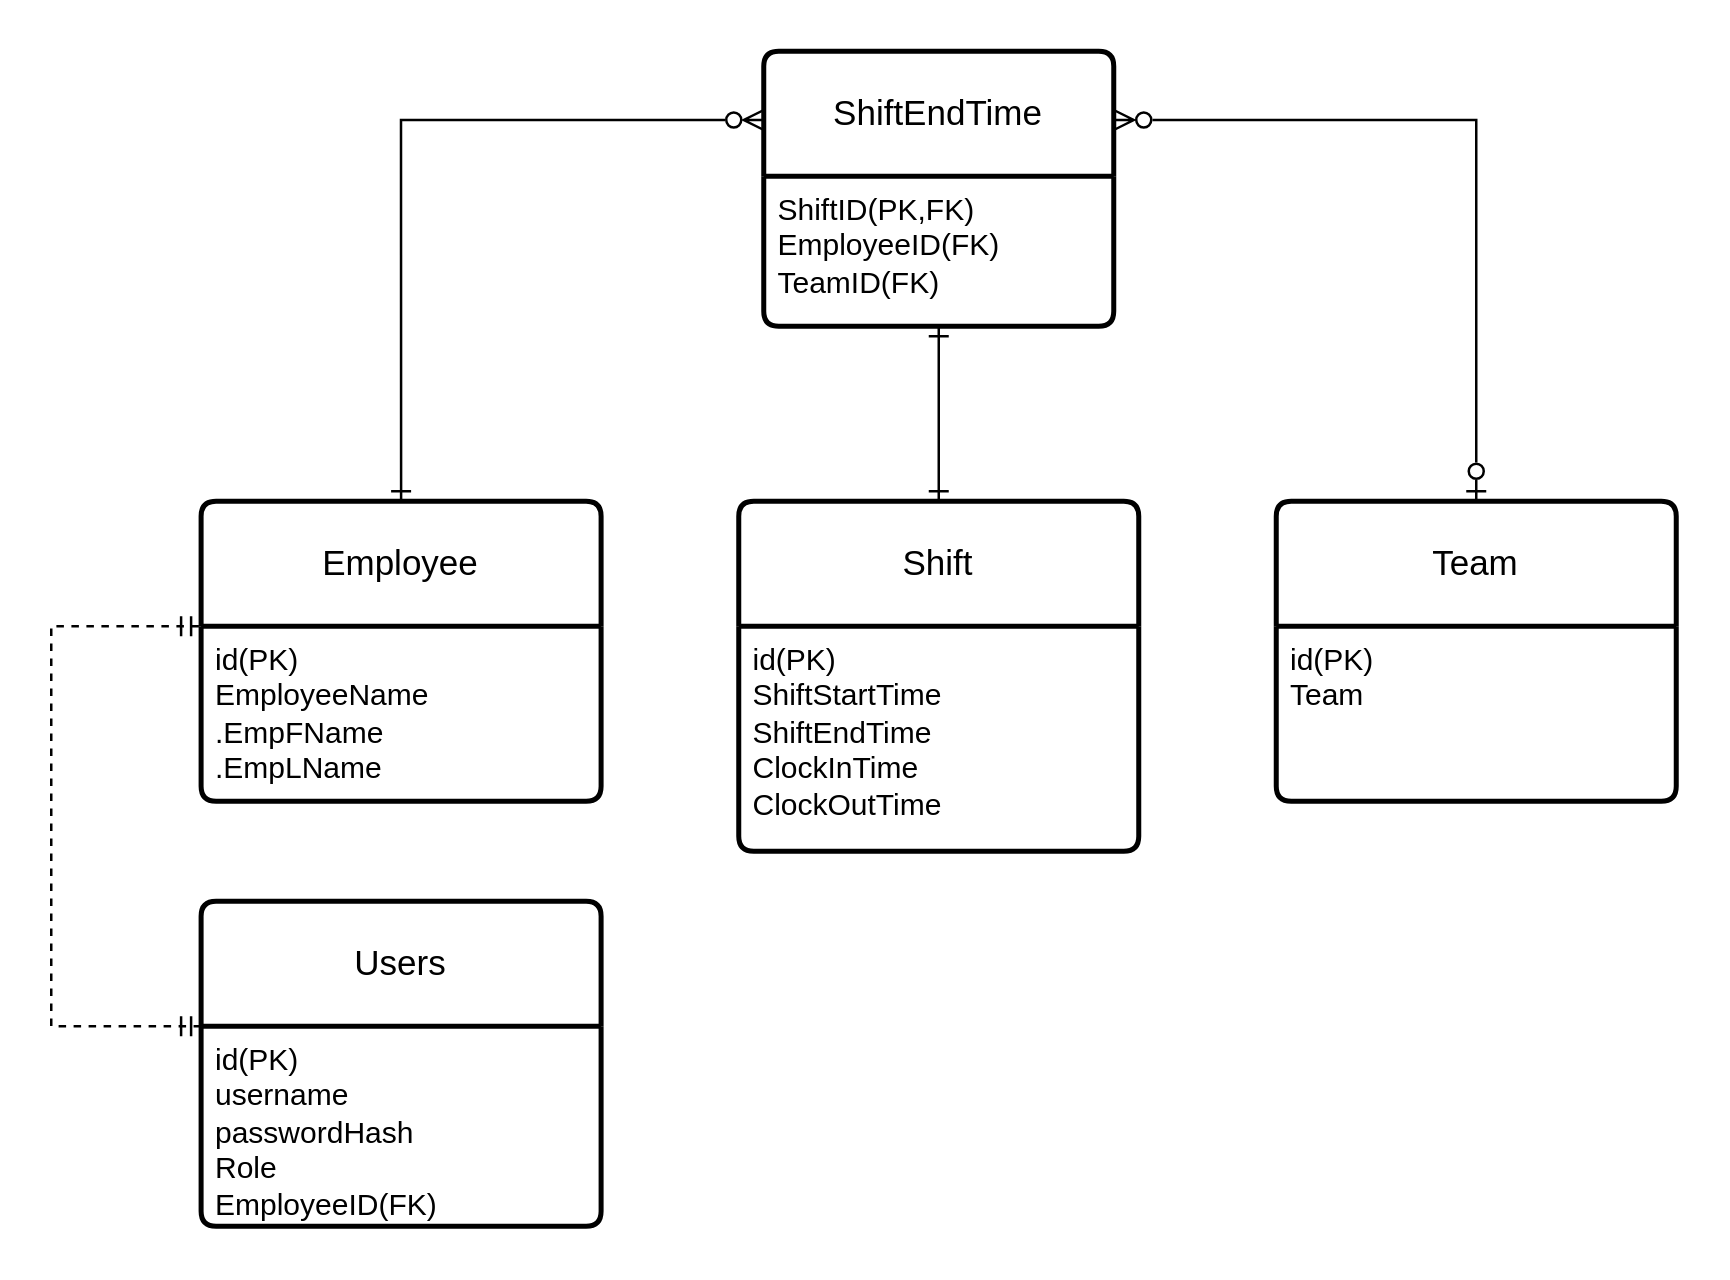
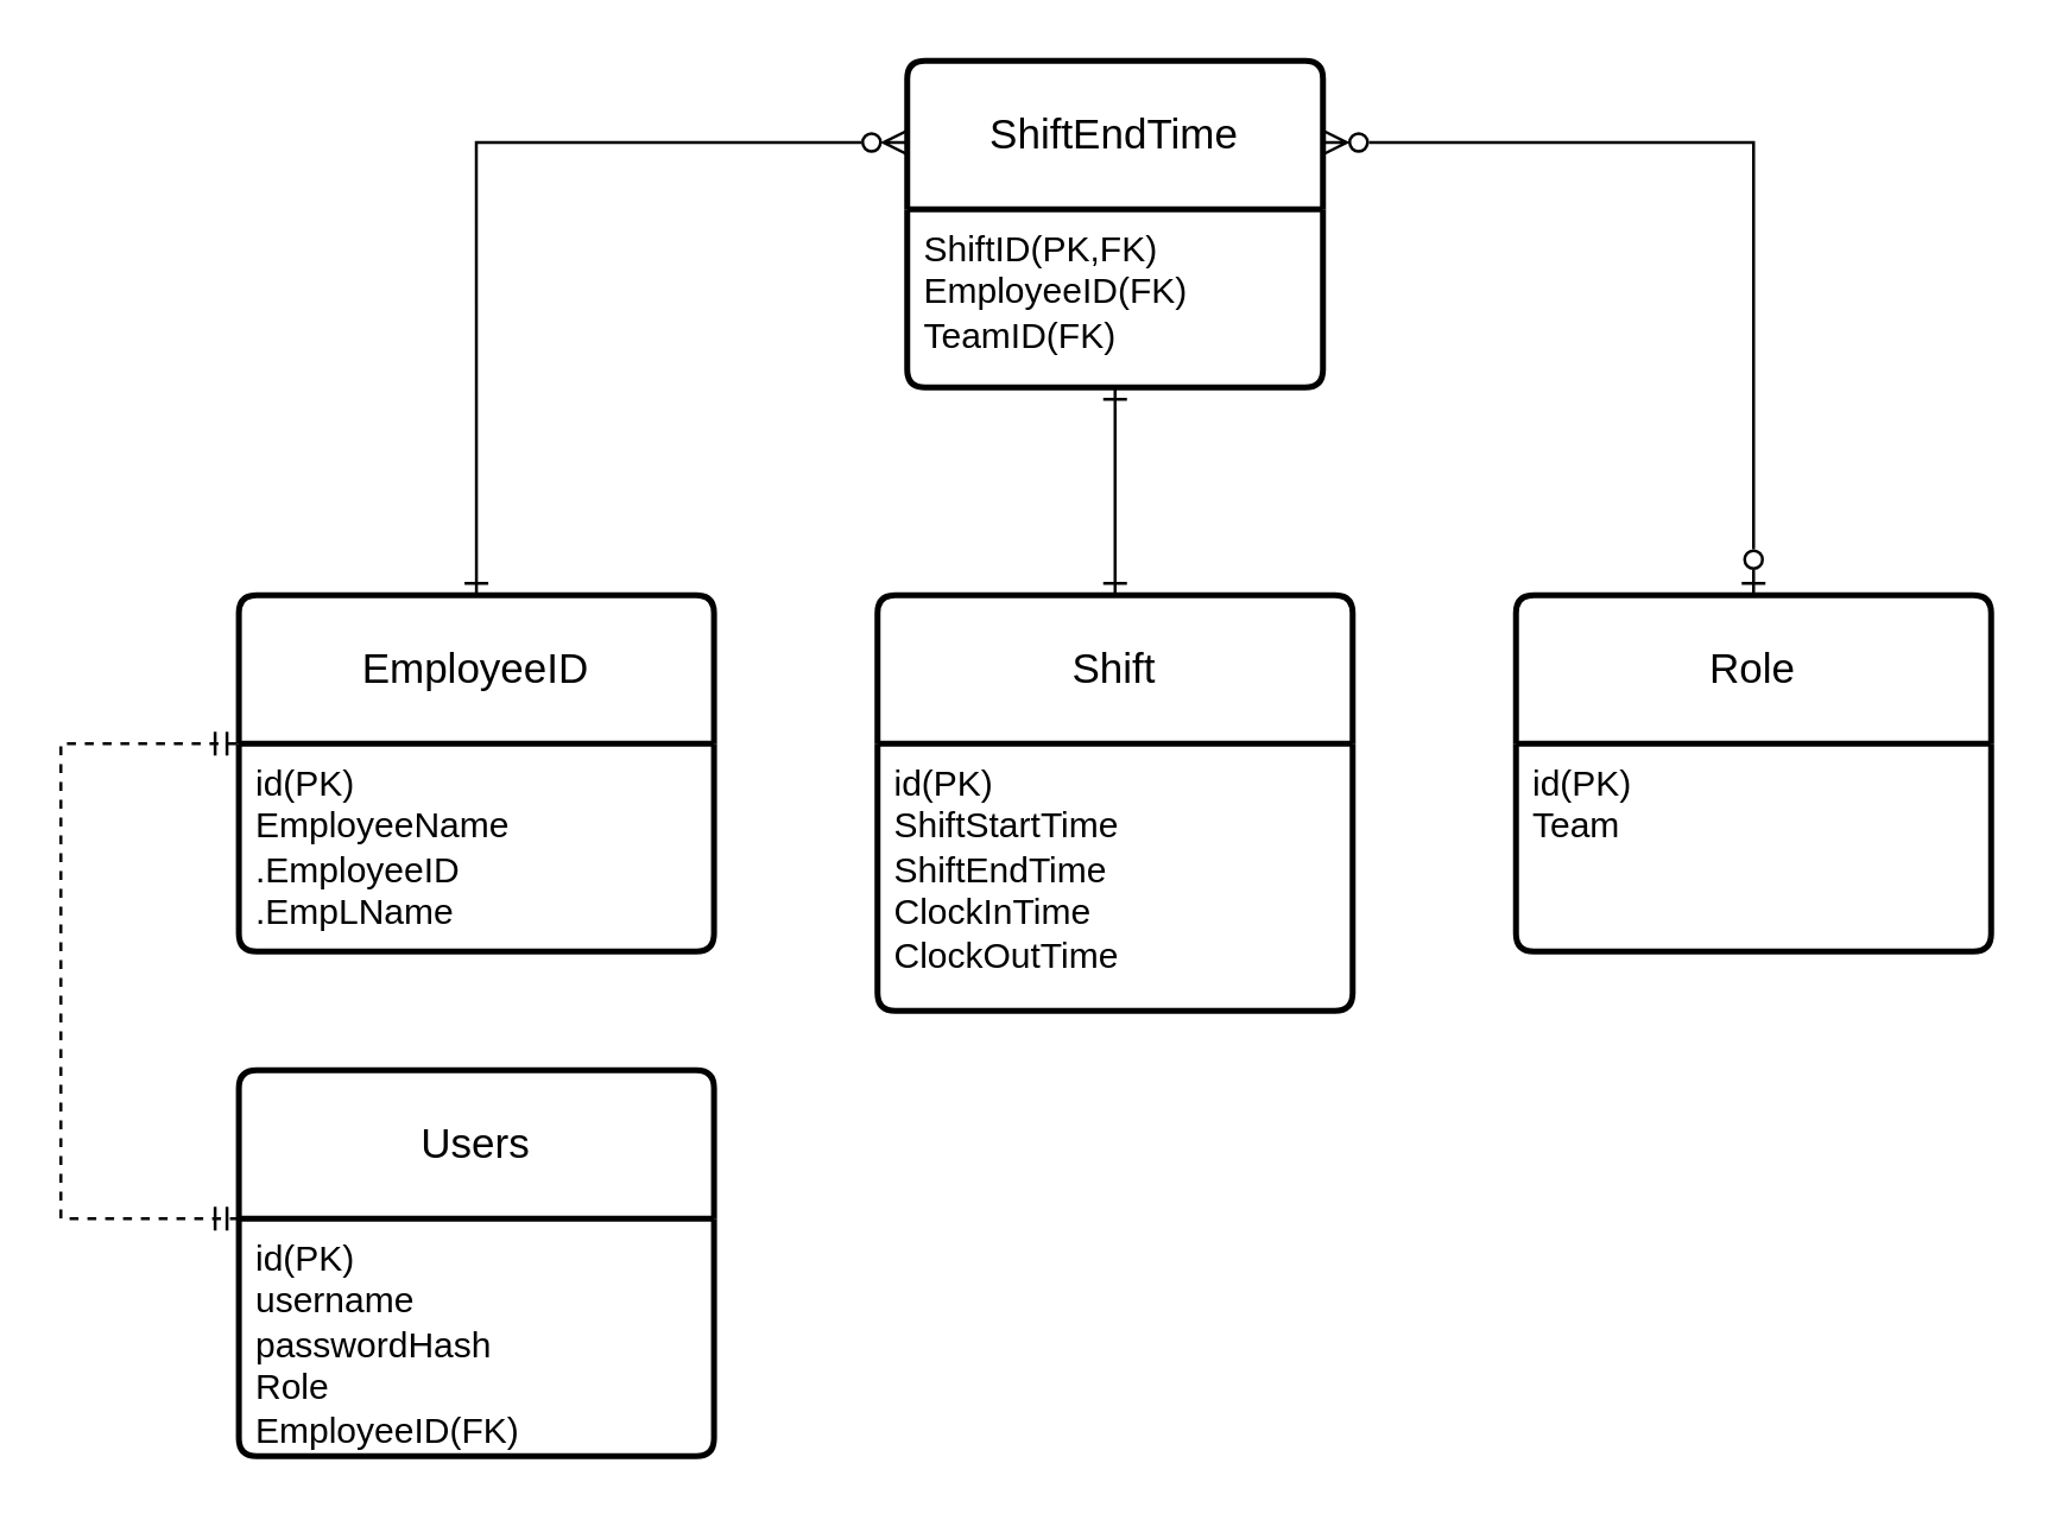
  <mxCell id="0" />
  <mxCell id="1" parent="0" />
  <mxCell id="2" style="edgeStyle=orthogonalEdgeStyle;shape=connector;rounded=0;orthogonalLoop=1;jettySize=auto;html=1;exitX=0.5;exitY=0;exitDx=0;exitDy=0;entryX=0;entryY=0.25;entryDx=0;entryDy=0;strokeColor=default;align=center;verticalAlign=middle;fontFamily=Helvetica;fontSize=11;fontColor=default;labelBackgroundColor=default;endArrow=ERzeroToMany;endFill=0;startArrow=ERone;startFill=0;" parent="1" source="3" target="13" edge="1"><mxGeometry relative="1" as="geometry" /></mxCell>
- <mxCell id="3" value="Employee" style="swimlane;childLayout=stackLayout;horizontal=1;startSize=50;horizontalStack=0;rounded=1;fontSize=14;fontStyle=0;strokeWidth=2;resizeParent=0;resizeLast=1;shadow=0;dashed=0;align=center;arcSize=4;whiteSpace=wrap;html=1;" parent="1" vertex="1"><mxGeometry x="79.94" y="200" width="160" height="120" as="geometry" /></mxCell>
- <mxCell id="4" value="id(PK)&lt;div&gt;EmployeeName&lt;/div&gt;&lt;div&gt;.EmpFName&lt;/div&gt;&lt;div&gt;.EmpLName&lt;/div&gt;&lt;div&gt;&lt;br&gt;&lt;/div&gt;" style="align=left;strokeColor=none;fillColor=none;spacingLeft=4;fontSize=12;verticalAlign=top;resizable=0;rotatable=0;part=1;html=1;" parent="3" vertex="1"><mxGeometry y="50" width="160" height="70" as="geometry" /></mxCell>
+ <mxCell id="3" value="EmployeeID" style="swimlane;childLayout=stackLayout;horizontal=1;startSize=50;horizontalStack=0;rounded=1;fontSize=14;fontStyle=0;strokeWidth=2;resizeParent=0;resizeLast=1;shadow=0;dashed=0;align=center;arcSize=4;whiteSpace=wrap;html=1;" parent="1" vertex="1"><mxGeometry x="79.94" y="200" width="160" height="120" as="geometry" /></mxCell>
+ <mxCell id="4" value="id(PK)&lt;div&gt;EmployeeName&lt;/div&gt;&lt;div&gt;.EmployeeID&lt;/div&gt;&lt;div&gt;.EmpLName&lt;/div&gt;&lt;div&gt;&lt;br&gt;&lt;/div&gt;" style="align=left;strokeColor=none;fillColor=none;spacingLeft=4;fontSize=12;verticalAlign=top;resizable=0;rotatable=0;part=1;html=1;" parent="3" vertex="1"><mxGeometry y="50" width="160" height="70" as="geometry" /></mxCell>
  <mxCell id="5" value="Users" style="swimlane;childLayout=stackLayout;horizontal=1;startSize=50;horizontalStack=0;rounded=1;fontSize=14;fontStyle=0;strokeWidth=2;resizeParent=0;resizeLast=1;shadow=0;dashed=0;align=center;arcSize=4;whiteSpace=wrap;html=1;" parent="1" vertex="1"><mxGeometry x="79.94" y="360" width="160" height="130" as="geometry" /></mxCell>
  <mxCell id="6" value="id(PK)&lt;div&gt;username&lt;/div&gt;&lt;div&gt;passwordHash&lt;/div&gt;&lt;div&gt;Role&lt;/div&gt;&lt;div&gt;EmployeeID(FK)&lt;/div&gt;" style="align=left;strokeColor=none;fillColor=none;spacingLeft=4;fontSize=12;verticalAlign=top;resizable=0;rotatable=0;part=1;html=1;" parent="5" vertex="1"><mxGeometry y="50" width="160" height="80" as="geometry" /></mxCell>
  <mxCell id="7" style="edgeStyle=orthogonalEdgeStyle;shape=connector;rounded=0;orthogonalLoop=1;jettySize=auto;html=1;exitX=0.5;exitY=0;exitDx=0;exitDy=0;strokeColor=default;align=center;verticalAlign=middle;fontFamily=Helvetica;fontSize=11;fontColor=default;labelBackgroundColor=default;endArrow=ERone;endFill=0;startArrow=ERone;startFill=0;" parent="1" source="8" target="14" edge="1"><mxGeometry relative="1" as="geometry" /></mxCell>
  <mxCell id="8" value="Shift" style="swimlane;childLayout=stackLayout;horizontal=1;startSize=50;horizontalStack=0;rounded=1;fontSize=14;fontStyle=0;strokeWidth=2;resizeParent=0;resizeLast=1;shadow=0;dashed=0;align=center;arcSize=4;whiteSpace=wrap;html=1;" parent="1" vertex="1"><mxGeometry x="295" y="200" width="160" height="140" as="geometry" /></mxCell>
  <mxCell id="9" value="id(PK)&lt;div&gt;ShiftStartTime&lt;/div&gt;&lt;div&gt;ShiftEndTime&lt;/div&gt;&lt;div&gt;ClockInTime&lt;/div&gt;&lt;div&gt;ClockOutTime&lt;/div&gt;&lt;div&gt;&lt;br&gt;&lt;/div&gt;" style="align=left;strokeColor=none;fillColor=none;spacingLeft=4;fontSize=12;verticalAlign=top;resizable=0;rotatable=0;part=1;html=1;" parent="8" vertex="1"><mxGeometry y="50" width="160" height="90" as="geometry" /></mxCell>
  <mxCell id="10" style="edgeStyle=orthogonalEdgeStyle;shape=connector;rounded=0;orthogonalLoop=1;jettySize=auto;html=1;exitX=0.5;exitY=0;exitDx=0;exitDy=0;entryX=1;entryY=0.25;entryDx=0;entryDy=0;strokeColor=default;align=center;verticalAlign=middle;fontFamily=Helvetica;fontSize=11;fontColor=default;labelBackgroundColor=default;endArrow=ERzeroToMany;endFill=0;startArrow=ERzeroToOne;startFill=0;" parent="1" source="11" target="13" edge="1"><mxGeometry relative="1" as="geometry" /></mxCell>
- <mxCell id="11" value="Team" style="swimlane;childLayout=stackLayout;horizontal=1;startSize=50;horizontalStack=0;rounded=1;fontSize=14;fontStyle=0;strokeWidth=2;resizeParent=0;resizeLast=1;shadow=0;dashed=0;align=center;arcSize=4;whiteSpace=wrap;html=1;" parent="1" vertex="1"><mxGeometry x="510" y="200" width="160" height="120" as="geometry" /></mxCell>
+ <mxCell id="11" value="Role" style="swimlane;childLayout=stackLayout;horizontal=1;startSize=50;horizontalStack=0;rounded=1;fontSize=14;fontStyle=0;strokeWidth=2;resizeParent=0;resizeLast=1;shadow=0;dashed=0;align=center;arcSize=4;whiteSpace=wrap;html=1;" parent="1" vertex="1"><mxGeometry x="510" y="200" width="160" height="120" as="geometry" /></mxCell>
  <mxCell id="12" value="id(PK)&lt;div&gt;Team&lt;/div&gt;" style="align=left;strokeColor=none;fillColor=none;spacingLeft=4;fontSize=12;verticalAlign=top;resizable=0;rotatable=0;part=1;html=1;" parent="11" vertex="1"><mxGeometry y="50" width="160" height="70" as="geometry" /></mxCell>
  <mxCell id="13" value="ShiftEndTime" style="swimlane;childLayout=stackLayout;horizontal=1;startSize=50;horizontalStack=0;rounded=1;fontSize=14;fontStyle=0;strokeWidth=2;resizeParent=0;resizeLast=1;shadow=0;dashed=0;align=center;arcSize=4;whiteSpace=wrap;html=1;fontFamily=Helvetica;fontColor=default;labelBackgroundColor=default;" parent="1" vertex="1"><mxGeometry x="305" y="20" width="140" height="110" as="geometry" /></mxCell>
  <mxCell id="14" value="ShiftID(PK,FK)&lt;div&gt;EmployeeID(FK)&lt;/div&gt;&lt;div&gt;TeamID(FK)&lt;/div&gt;" style="align=left;strokeColor=none;fillColor=none;spacingLeft=4;fontSize=12;verticalAlign=top;resizable=0;rotatable=0;part=1;html=1;fontFamily=Helvetica;fontColor=default;labelBackgroundColor=default;" parent="13" vertex="1"><mxGeometry y="50" width="140" height="60" as="geometry" /></mxCell>
  <mxCell id="15" style="edgeStyle=orthogonalEdgeStyle;rounded=0;orthogonalLoop=1;jettySize=auto;html=1;entryX=0;entryY=0;entryDx=0;entryDy=0;startArrow=ERmandOne;startFill=0;endArrow=ERmandOne;endFill=0;exitX=0;exitY=0;exitDx=0;exitDy=0;dashed=1;" parent="1" source="6" target="4" edge="1"><mxGeometry relative="1" as="geometry"><Array as="points"><mxPoint x="20" y="410" /><mxPoint x="20" y="250" /></Array><mxPoint x="0" y="420" as="sourcePoint" /></mxGeometry></mxCell>
